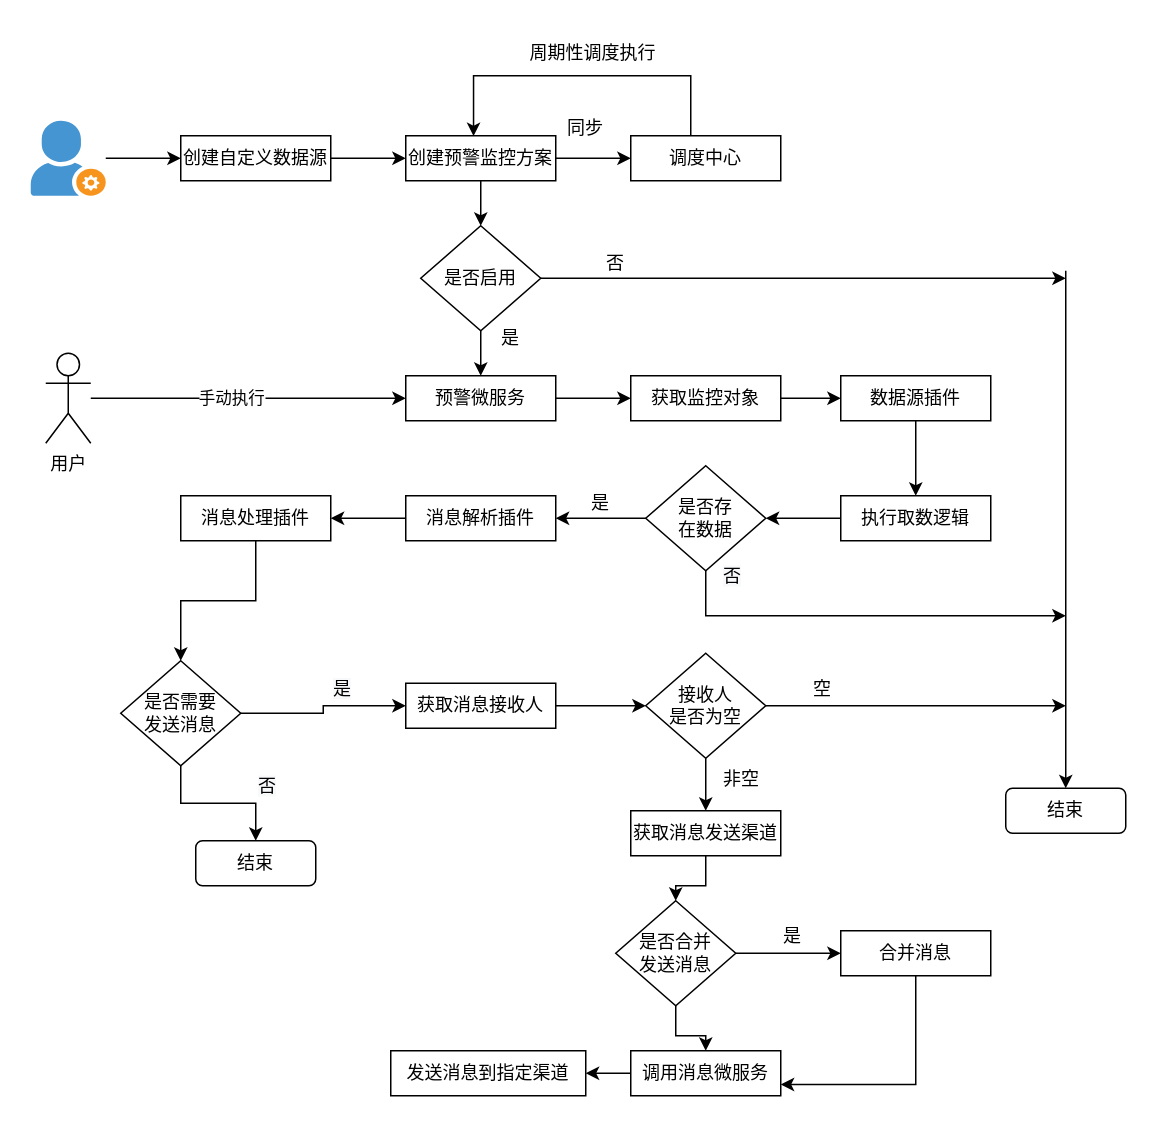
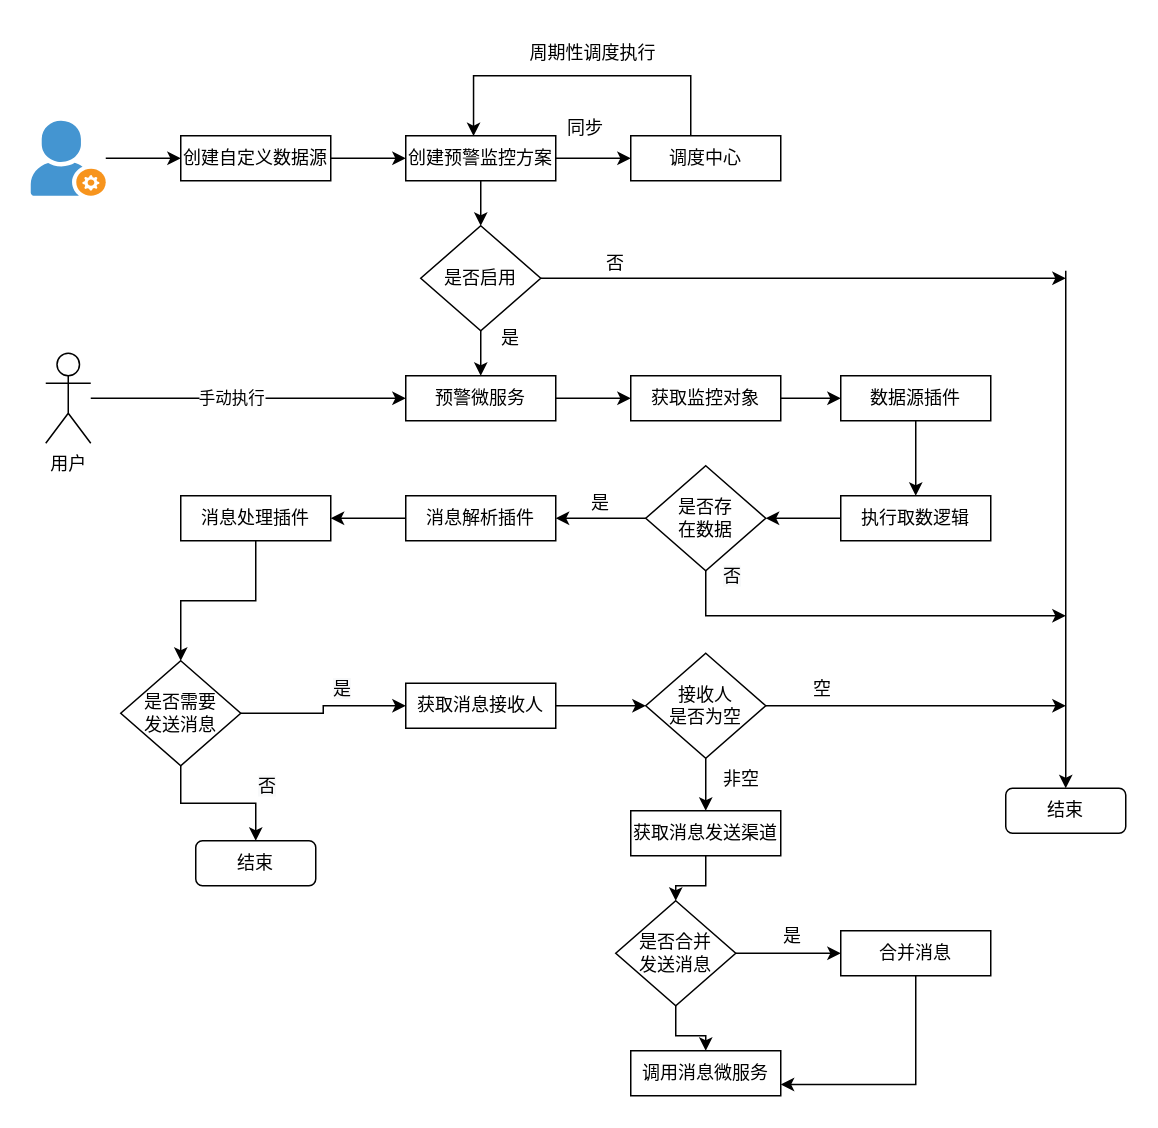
  <mxCell id="0" />
  <mxCell id="1" parent="0" />
  <mxCell id="2" style="edgeStyle=orthogonalEdgeStyle;rounded=0;orthogonalLoop=1;jettySize=auto;html=1;entryX=0;entryY=0.5;entryDx=0;entryDy=0;" edge="1" parent="1" source="3" target="5"><mxGeometry relative="1" as="geometry"><mxPoint x="110" y="105" as="targetPoint" /></mxGeometry></mxCell>
  <mxCell id="3" value="" style="shadow=0;dashed=0;html=1;strokeColor=none;fillColor=#4495D1;labelPosition=center;verticalLabelPosition=bottom;verticalAlign=top;align=center;outlineConnect=0;shape=mxgraph.veeam.company_administrator;" vertex="1" parent="1"><mxGeometry x="20" y="80" width="50" height="50" as="geometry" /></mxCell>
  <mxCell id="4" style="edgeStyle=orthogonalEdgeStyle;rounded=0;orthogonalLoop=1;jettySize=auto;html=1;entryX=0;entryY=0.5;entryDx=0;entryDy=0;" edge="1" parent="1" source="5" target="8"><mxGeometry relative="1" as="geometry"><mxPoint x="260" y="105" as="targetPoint" /></mxGeometry></mxCell>
  <mxCell id="5" value="创建自定义数据源" style="rounded=0;whiteSpace=wrap;html=1;" vertex="1" parent="1"><mxGeometry x="120" y="90" width="100" height="30" as="geometry" /></mxCell>
  <mxCell id="6" style="edgeStyle=orthogonalEdgeStyle;rounded=0;orthogonalLoop=1;jettySize=auto;html=1;entryX=0;entryY=0.5;entryDx=0;entryDy=0;" edge="1" parent="1" source="8" target="10"><mxGeometry relative="1" as="geometry" /></mxCell>
  <mxCell id="7" style="edgeStyle=orthogonalEdgeStyle;rounded=0;orthogonalLoop=1;jettySize=auto;html=1;entryX=0.5;entryY=0;entryDx=0;entryDy=0;" edge="1" parent="1" target="15"><mxGeometry relative="1" as="geometry"><mxPoint x="320" y="160" as="targetPoint" /><mxPoint x="320" y="120" as="sourcePoint" /></mxGeometry></mxCell>
  <mxCell id="8" value="创建预警监控方案" style="rounded=0;whiteSpace=wrap;html=1;" vertex="1" parent="1"><mxGeometry x="270" y="90" width="100" height="30" as="geometry" /></mxCell>
  <mxCell id="9" style="edgeStyle=orthogonalEdgeStyle;rounded=0;orthogonalLoop=1;jettySize=auto;html=1;exitX=0.5;exitY=0;exitDx=0;exitDy=0;entryX=0.452;entryY=0.008;entryDx=0;entryDy=0;entryPerimeter=0;" edge="1" parent="1" source="10" target="8"><mxGeometry relative="1" as="geometry"><Array as="points"><mxPoint x="460" y="90" /><mxPoint x="460" y="50" /><mxPoint x="315" y="50" /></Array></mxGeometry></mxCell>
  <mxCell id="10" value="调度中心" style="rounded=0;whiteSpace=wrap;html=1;" vertex="1" parent="1"><mxGeometry x="420" y="90" width="100" height="30" as="geometry" /></mxCell>
  <mxCell id="11" value="周期性调度执行" style="text;html=1;strokeColor=none;fillColor=none;align=center;verticalAlign=middle;whiteSpace=wrap;rounded=0;" vertex="1" parent="1"><mxGeometry x="340" y="20" width="110" height="30" as="geometry" /></mxCell>
  <mxCell id="12" value="同步" style="text;html=1;strokeColor=none;fillColor=none;align=center;verticalAlign=middle;whiteSpace=wrap;rounded=0;" vertex="1" parent="1"><mxGeometry x="360" y="70" width="60" height="30" as="geometry" /></mxCell>
  <mxCell id="13" style="edgeStyle=orthogonalEdgeStyle;rounded=0;orthogonalLoop=1;jettySize=auto;html=1;entryX=0.5;entryY=0;entryDx=0;entryDy=0;" edge="1" parent="1" source="15" target="17"><mxGeometry relative="1" as="geometry"><mxPoint x="320" y="250" as="targetPoint" /></mxGeometry></mxCell>
  <mxCell id="14" style="edgeStyle=orthogonalEdgeStyle;rounded=0;orthogonalLoop=1;jettySize=auto;html=1;" edge="1" parent="1" source="15"><mxGeometry relative="1" as="geometry"><mxPoint x="710" y="185" as="targetPoint" /></mxGeometry></mxCell>
  <mxCell id="15" value="是否启用" style="rhombus;whiteSpace=wrap;html=1;" vertex="1" parent="1"><mxGeometry x="280" y="150" width="80" height="70" as="geometry" /></mxCell>
  <mxCell id="16" style="edgeStyle=orthogonalEdgeStyle;rounded=0;orthogonalLoop=1;jettySize=auto;html=1;entryX=0;entryY=0.5;entryDx=0;entryDy=0;" edge="1" parent="1" source="17" target="22"><mxGeometry relative="1" as="geometry"><mxPoint x="420" y="265" as="targetPoint" /></mxGeometry></mxCell>
  <mxCell id="17" value="预警微服务" style="rounded=0;whiteSpace=wrap;html=1;" vertex="1" parent="1"><mxGeometry x="270" y="250" width="100" height="30" as="geometry" /></mxCell>
  <mxCell id="18" style="edgeStyle=orthogonalEdgeStyle;rounded=0;orthogonalLoop=1;jettySize=auto;html=1;entryX=0;entryY=0.5;entryDx=0;entryDy=0;" edge="1" parent="1" source="20" target="17"><mxGeometry relative="1" as="geometry" /></mxCell>
  <mxCell id="19" value="手动执行" style="edgeLabel;html=1;align=center;verticalAlign=middle;resizable=0;points=[];" vertex="1" connectable="0" parent="18"><mxGeometry x="-0.116" y="1" relative="1" as="geometry"><mxPoint as="offset" /></mxGeometry></mxCell>
  <mxCell id="20" value="用户" style="shape=umlActor;verticalLabelPosition=bottom;verticalAlign=top;html=1;outlineConnect=0;" vertex="1" parent="1"><mxGeometry x="30" y="235" width="30" height="60" as="geometry" /></mxCell>
  <mxCell id="21" style="edgeStyle=orthogonalEdgeStyle;rounded=0;orthogonalLoop=1;jettySize=auto;html=1;entryX=0;entryY=0.5;entryDx=0;entryDy=0;" edge="1" parent="1" source="22" target="24"><mxGeometry relative="1" as="geometry"><mxPoint x="560" y="265" as="targetPoint" /></mxGeometry></mxCell>
  <mxCell id="22" value="获取监控对象" style="rounded=0;whiteSpace=wrap;html=1;" vertex="1" parent="1"><mxGeometry x="420" y="250" width="100" height="30" as="geometry" /></mxCell>
  <mxCell id="23" style="edgeStyle=orthogonalEdgeStyle;rounded=0;orthogonalLoop=1;jettySize=auto;html=1;entryX=0.5;entryY=0;entryDx=0;entryDy=0;" edge="1" parent="1" source="24" target="26"><mxGeometry relative="1" as="geometry" /></mxCell>
  <mxCell id="24" value="数据源插件" style="rounded=0;whiteSpace=wrap;html=1;" vertex="1" parent="1"><mxGeometry x="560" y="250" width="100" height="30" as="geometry" /></mxCell>
  <mxCell id="25" style="edgeStyle=orthogonalEdgeStyle;rounded=0;orthogonalLoop=1;jettySize=auto;html=1;entryX=1;entryY=0.5;entryDx=0;entryDy=0;" edge="1" parent="1" source="26" target="29"><mxGeometry relative="1" as="geometry"><mxPoint x="520" y="330" as="targetPoint" /></mxGeometry></mxCell>
  <mxCell id="26" value="执行取数逻辑" style="rounded=0;whiteSpace=wrap;html=1;" vertex="1" parent="1"><mxGeometry x="560" y="330" width="100" height="30" as="geometry" /></mxCell>
  <mxCell id="27" style="edgeStyle=orthogonalEdgeStyle;rounded=0;orthogonalLoop=1;jettySize=auto;html=1;" edge="1" parent="1" source="29"><mxGeometry relative="1" as="geometry"><mxPoint x="370" y="345" as="targetPoint" /></mxGeometry></mxCell>
  <mxCell id="28" style="edgeStyle=orthogonalEdgeStyle;rounded=0;orthogonalLoop=1;jettySize=auto;html=1;" edge="1" parent="1" source="29"><mxGeometry relative="1" as="geometry"><mxPoint x="710" y="410" as="targetPoint" /><Array as="points"><mxPoint x="470" y="410" /><mxPoint x="690" y="410" /></Array></mxGeometry></mxCell>
  <mxCell id="29" value="是否存&lt;br&gt;在数据" style="rhombus;whiteSpace=wrap;html=1;" vertex="1" parent="1"><mxGeometry x="430" y="310" width="80" height="70" as="geometry" /></mxCell>
  <mxCell id="30" style="edgeStyle=orthogonalEdgeStyle;rounded=0;orthogonalLoop=1;jettySize=auto;html=1;entryX=1;entryY=0.5;entryDx=0;entryDy=0;" edge="1" parent="1" source="31" target="37"><mxGeometry relative="1" as="geometry" /></mxCell>
  <mxCell id="31" value="消息解析插件" style="rounded=0;whiteSpace=wrap;html=1;" vertex="1" parent="1"><mxGeometry x="270" y="330" width="100" height="30" as="geometry" /></mxCell>
  <mxCell id="32" value="是" style="text;html=1;strokeColor=none;fillColor=none;align=center;verticalAlign=middle;whiteSpace=wrap;rounded=0;" vertex="1" parent="1"><mxGeometry x="310" y="210" width="60" height="30" as="geometry" /></mxCell>
  <mxCell id="33" value="否" style="text;html=1;strokeColor=none;fillColor=none;align=center;verticalAlign=middle;whiteSpace=wrap;rounded=0;" vertex="1" parent="1"><mxGeometry x="380" y="160" width="60" height="30" as="geometry" /></mxCell>
  <mxCell id="34" value="是" style="text;html=1;strokeColor=none;fillColor=none;align=center;verticalAlign=middle;whiteSpace=wrap;rounded=0;" vertex="1" parent="1"><mxGeometry x="370" y="320" width="60" height="30" as="geometry" /></mxCell>
  <mxCell id="35" value="&lt;span style=&quot;color: rgb(0, 0, 0); font-family: Helvetica; font-size: 12px; font-style: normal; font-variant-ligatures: normal; font-variant-caps: normal; font-weight: 400; letter-spacing: normal; orphans: 2; text-align: center; text-indent: 0px; text-transform: none; widows: 2; word-spacing: 0px; -webkit-text-stroke-width: 0px; background-color: rgb(248, 249, 250); text-decoration-thickness: initial; text-decoration-style: initial; text-decoration-color: initial; float: none; display: inline !important;&quot;&gt;否&lt;/span&gt;" style="text;whiteSpace=wrap;html=1;" vertex="1" parent="1"><mxGeometry x="480" y="370" width="30" height="20" as="geometry" /></mxCell>
  <mxCell id="36" style="edgeStyle=orthogonalEdgeStyle;rounded=0;orthogonalLoop=1;jettySize=auto;html=1;entryX=0.5;entryY=0;entryDx=0;entryDy=0;" edge="1" parent="1" source="37" target="40"><mxGeometry relative="1" as="geometry"><mxPoint x="170" y="390" as="targetPoint" /></mxGeometry></mxCell>
  <mxCell id="37" value="消息处理插件" style="rounded=0;whiteSpace=wrap;html=1;" vertex="1" parent="1"><mxGeometry x="120" y="330" width="100" height="30" as="geometry" /></mxCell>
  <mxCell id="38" style="edgeStyle=orthogonalEdgeStyle;rounded=0;orthogonalLoop=1;jettySize=auto;html=1;entryX=0;entryY=0.5;entryDx=0;entryDy=0;" edge="1" parent="1" source="40" target="42"><mxGeometry relative="1" as="geometry" /></mxCell>
  <mxCell id="39" style="edgeStyle=orthogonalEdgeStyle;rounded=0;orthogonalLoop=1;jettySize=auto;html=1;" edge="1" parent="1" source="40" target="61"><mxGeometry relative="1" as="geometry"><mxPoint x="170" y="590" as="targetPoint" /></mxGeometry></mxCell>
  <mxCell id="40" value="是否需要&lt;br&gt;发送消息" style="rhombus;whiteSpace=wrap;html=1;" vertex="1" parent="1"><mxGeometry x="80" y="440" width="80" height="70" as="geometry" /></mxCell>
  <mxCell id="41" style="edgeStyle=orthogonalEdgeStyle;rounded=0;orthogonalLoop=1;jettySize=auto;html=1;entryX=0;entryY=0.5;entryDx=0;entryDy=0;" edge="1" parent="1" source="42" target="45"><mxGeometry relative="1" as="geometry"><mxPoint x="460" y="470" as="targetPoint" /></mxGeometry></mxCell>
  <mxCell id="42" value="获取消息接收人" style="rounded=0;whiteSpace=wrap;html=1;" vertex="1" parent="1"><mxGeometry x="270" y="455" width="100" height="30" as="geometry" /></mxCell>
  <mxCell id="43" style="edgeStyle=orthogonalEdgeStyle;rounded=0;orthogonalLoop=1;jettySize=auto;html=1;" edge="1" parent="1" source="45"><mxGeometry relative="1" as="geometry"><mxPoint x="710" y="470" as="targetPoint" /><Array as="points"><mxPoint x="710" y="470" /><mxPoint x="710" y="470" /></Array></mxGeometry></mxCell>
  <mxCell id="44" style="edgeStyle=orthogonalEdgeStyle;rounded=0;orthogonalLoop=1;jettySize=auto;html=1;" edge="1" parent="1" source="45" target="58"><mxGeometry relative="1" as="geometry"><mxPoint x="470" y="550" as="targetPoint" /></mxGeometry></mxCell>
  <mxCell id="45" value="接收人&lt;br&gt;是否为空" style="rhombus;whiteSpace=wrap;html=1;" vertex="1" parent="1"><mxGeometry x="430" y="435" width="80" height="70" as="geometry" /></mxCell>
  <mxCell id="46" value="&lt;div style=&quot;text-align: center;&quot;&gt;空&lt;/div&gt;" style="text;whiteSpace=wrap;html=1;" vertex="1" parent="1"><mxGeometry x="540" y="445" width="30" height="20" as="geometry" /></mxCell>
  <mxCell id="47" value="&lt;div style=&quot;text-align: center;&quot;&gt;非空&lt;/div&gt;" style="text;whiteSpace=wrap;html=1;" vertex="1" parent="1"><mxGeometry x="480" y="505" width="30" height="20" as="geometry" /></mxCell>
  <mxCell id="48" value="&lt;span style=&quot;color: rgb(0, 0, 0); font-family: Helvetica; font-size: 12px; font-style: normal; font-variant-ligatures: normal; font-variant-caps: normal; font-weight: 400; letter-spacing: normal; orphans: 2; text-align: center; text-indent: 0px; text-transform: none; widows: 2; word-spacing: 0px; -webkit-text-stroke-width: 0px; background-color: rgb(248, 249, 250); text-decoration-thickness: initial; text-decoration-style: initial; text-decoration-color: initial; float: none; display: inline !important;&quot;&gt;是&lt;/span&gt;" style="text;whiteSpace=wrap;html=1;" vertex="1" parent="1"><mxGeometry x="220" y="445" width="30" height="20" as="geometry" /></mxCell>
  <mxCell id="49" value="&lt;span style=&quot;color: rgb(0, 0, 0); font-family: Helvetica; font-size: 12px; font-style: normal; font-variant-ligatures: normal; font-variant-caps: normal; font-weight: 400; letter-spacing: normal; orphans: 2; text-align: center; text-indent: 0px; text-transform: none; widows: 2; word-spacing: 0px; -webkit-text-stroke-width: 0px; background-color: rgb(248, 249, 250); text-decoration-thickness: initial; text-decoration-style: initial; text-decoration-color: initial; float: none; display: inline !important;&quot;&gt;否&lt;/span&gt;" style="text;whiteSpace=wrap;html=1;" vertex="1" parent="1"><mxGeometry x="170" y="510" width="30" height="20" as="geometry" /></mxCell>
  <mxCell id="50" style="edgeStyle=orthogonalEdgeStyle;rounded=0;orthogonalLoop=1;jettySize=auto;html=1;" edge="1" parent="1" source="52" target="54"><mxGeometry relative="1" as="geometry"><mxPoint x="580" y="635" as="targetPoint" /></mxGeometry></mxCell>
  <mxCell id="51" style="edgeStyle=orthogonalEdgeStyle;rounded=0;orthogonalLoop=1;jettySize=auto;html=1;entryX=0.5;entryY=0;entryDx=0;entryDy=0;" edge="1" parent="1" source="52" target="56"><mxGeometry relative="1" as="geometry" /></mxCell>
  <mxCell id="52" value="是否合并&lt;br&gt;发送消息" style="rhombus;whiteSpace=wrap;html=1;" vertex="1" parent="1"><mxGeometry x="410" y="600" width="80" height="70" as="geometry" /></mxCell>
  <mxCell id="53" style="edgeStyle=orthogonalEdgeStyle;rounded=0;orthogonalLoop=1;jettySize=auto;html=1;entryX=1;entryY=0.75;entryDx=0;entryDy=0;" edge="1" parent="1" source="54" target="56"><mxGeometry relative="1" as="geometry"><Array as="points"><mxPoint x="610" y="723" /></Array></mxGeometry></mxCell>
  <mxCell id="54" value="合并消息" style="rounded=0;whiteSpace=wrap;html=1;" vertex="1" parent="1"><mxGeometry x="560" y="620" width="100" height="30" as="geometry" /></mxCell>
- <mxCell id="55" style="edgeStyle=orthogonalEdgeStyle;rounded=0;orthogonalLoop=1;jettySize=auto;html=1;" edge="1" parent="1" source="56" target="63"><mxGeometry relative="1" as="geometry"><mxPoint x="370" y="715" as="targetPoint" /></mxGeometry></mxCell>
  <mxCell id="56" value="调用消息微服务" style="rounded=0;whiteSpace=wrap;html=1;" vertex="1" parent="1"><mxGeometry x="420" y="700" width="100" height="30" as="geometry" /></mxCell>
  <mxCell id="57" style="edgeStyle=orthogonalEdgeStyle;rounded=0;orthogonalLoop=1;jettySize=auto;html=1;entryX=0.5;entryY=0;entryDx=0;entryDy=0;" edge="1" parent="1" source="58" target="52"><mxGeometry relative="1" as="geometry" /></mxCell>
  <mxCell id="58" value="获取消息发送渠道" style="rounded=0;whiteSpace=wrap;html=1;" vertex="1" parent="1"><mxGeometry x="420" y="540" width="100" height="30" as="geometry" /></mxCell>
  <mxCell id="59" value="结束" style="rounded=1;whiteSpace=wrap;html=1;" vertex="1" parent="1"><mxGeometry x="670" y="525" width="80" height="30" as="geometry" /></mxCell>
  <mxCell id="60" value="" style="endArrow=classic;html=1;rounded=0;" edge="1" parent="1" target="59"><mxGeometry width="50" height="50" relative="1" as="geometry"><mxPoint x="710" y="180" as="sourcePoint" /><mxPoint x="709.66" y="390" as="targetPoint" /></mxGeometry></mxCell>
  <mxCell id="61" value="结束" style="rounded=1;whiteSpace=wrap;html=1;" vertex="1" parent="1"><mxGeometry x="130" y="560" width="80" height="30" as="geometry" /></mxCell>
  <mxCell id="62" value="&lt;div style=&quot;text-align: center;&quot;&gt;是&lt;/div&gt;" style="text;whiteSpace=wrap;html=1;" vertex="1" parent="1"><mxGeometry x="520" y="610" width="30" height="20" as="geometry" /></mxCell>
- <mxCell id="63" value="发送消息到指定渠道" style="rounded=0;whiteSpace=wrap;html=1;" vertex="1" parent="1"><mxGeometry x="260" y="700" width="130" height="30" as="geometry" /></mxCell>
